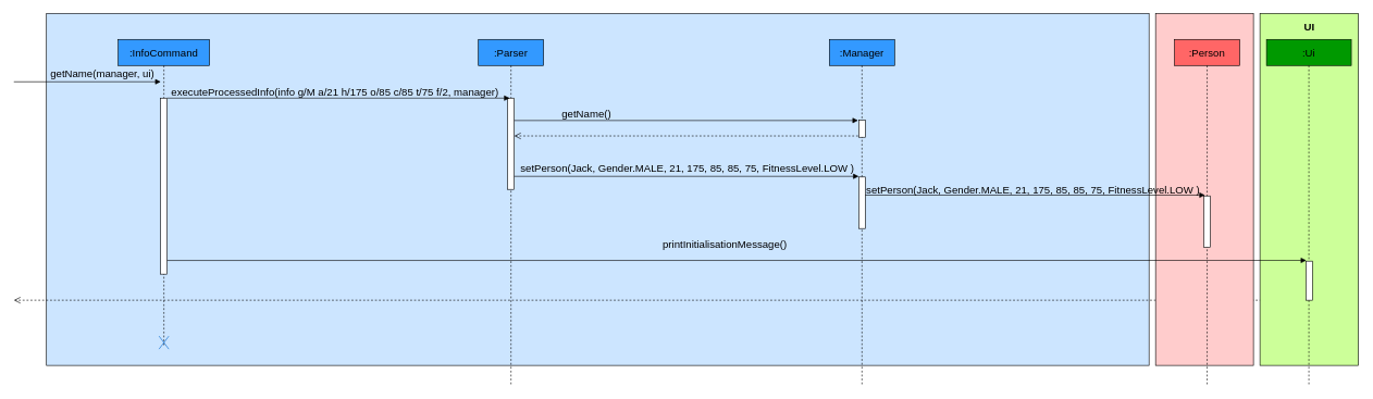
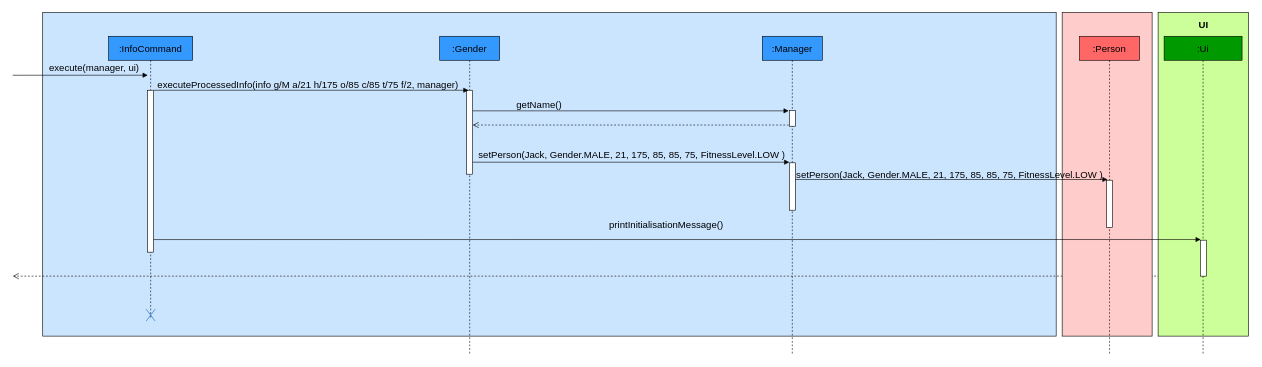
  <mxCell id="0" />
  <mxCell id="1" parent="0" />
  <mxCell id="2" value="" style="rounded=0;whiteSpace=wrap;html=1;fillColor=#CCE5FF;" vertex="1" parent="1"><mxGeometry x="70" y="20" width="1690" height="540" as="geometry" /></mxCell>
  <mxCell id="3" value=":InfoCommand" style="shape=umlLifeline;perimeter=lifelinePerimeter;whiteSpace=wrap;html=1;container=1;collapsible=0;recursiveResize=0;outlineConnect=0;fontSize=16;fillColor=#3399FF;" vertex="1" parent="1"><mxGeometry x="180" y="60" width="140" height="470" as="geometry" /></mxCell>
- <mxCell id="4" value="&lt;font style=&quot;font-size: 16px&quot;&gt;:Parser&lt;/font&gt;" style="shape=umlLifeline;perimeter=lifelinePerimeter;whiteSpace=wrap;html=1;container=1;collapsible=0;recursiveResize=0;outlineConnect=0;fillColor=#3399FF;" vertex="1" parent="1"><mxGeometry x="732" y="60" width="100" height="530" as="geometry" /></mxCell>
+ <mxCell id="4" value="&lt;font style=&quot;font-size: 16px&quot;&gt;:Gender&lt;/font&gt;" style="shape=umlLifeline;perimeter=lifelinePerimeter;whiteSpace=wrap;html=1;container=1;collapsible=0;recursiveResize=0;outlineConnect=0;fillColor=#3399FF;" vertex="1" parent="1"><mxGeometry x="732" y="60" width="100" height="530" as="geometry" /></mxCell>
  <mxCell id="5" value="" style="html=1;points=[];perimeter=orthogonalPerimeter;" vertex="1" parent="4"><mxGeometry x="45" y="90" width="10" height="140" as="geometry" /></mxCell>
  <mxCell id="6" value="" style="html=1;verticalAlign=bottom;endArrow=block;" edge="1" parent="1" source="30"><mxGeometry width="80" relative="1" as="geometry"><mxPoint x="660" y="150" as="sourcePoint" /><mxPoint x="780" y="150" as="targetPoint" /><mxPoint as="offset" /></mxGeometry></mxCell>
  <mxCell id="7" value="" style="html=1;verticalAlign=bottom;endArrow=block;entryX=-0.1;entryY=0.014;entryDx=0;entryDy=0;entryPerimeter=0;" edge="1" parent="1" target="17" source="5"><mxGeometry width="80" relative="1" as="geometry"><mxPoint x="820" y="188" as="sourcePoint" /><mxPoint x="1300" y="184" as="targetPoint" /><mxPoint as="offset" /></mxGeometry></mxCell>
  <mxCell id="8" value="" style="html=1;verticalAlign=bottom;endArrow=open;dashed=1;endSize=8;" edge="1" parent="1" target="5"><mxGeometry relative="1" as="geometry"><mxPoint x="1320" y="208" as="sourcePoint" /><mxPoint x="350" y="209.5" as="targetPoint" /></mxGeometry></mxCell>
  <mxCell id="9" value="" style="html=1;verticalAlign=bottom;endArrow=open;dashed=1;endSize=8;" edge="1" parent="1"><mxGeometry relative="1" as="geometry"><mxPoint x="2010.5" y="460" as="sourcePoint" /><mxPoint x="20" y="460" as="targetPoint" /></mxGeometry></mxCell>
  <mxCell id="10" value="" style="html=1;verticalAlign=bottom;endArrow=block;entryX=0.02;entryY=0.029;entryDx=0;entryDy=0;entryPerimeter=0;" edge="1" parent="1"><mxGeometry x="-0.216" y="15" width="80" relative="1" as="geometry"><mxPoint x="20" y="125" as="sourcePoint" /><mxPoint x="245.2" y="124.93" as="targetPoint" /><mxPoint as="offset" /></mxGeometry></mxCell>
  <mxCell id="11" value="&lt;span style=&quot;font-size: 16px&quot;&gt;&lt;b&gt;UI&lt;/b&gt;&lt;/span&gt;" style="text;html=1;strokeColor=none;fillColor=none;align=center;verticalAlign=middle;whiteSpace=wrap;rounded=0;" vertex="1" parent="1"><mxGeometry x="1890" y="20" width="40" height="20" as="geometry" /></mxCell>
- <mxCell id="12" value="&lt;font style=&quot;font-size: 16px&quot;&gt;getName(manager, ui)&lt;/font&gt;" style="text;html=1;strokeColor=none;fillColor=none;align=center;verticalAlign=middle;whiteSpace=wrap;rounded=0;" vertex="1" parent="1"><mxGeometry x="61" y="102" width="190" height="20" as="geometry" /></mxCell>
+ <mxCell id="12" value="&lt;font style=&quot;font-size: 16px&quot;&gt;execute(manager, ui)&lt;/font&gt;" style="text;html=1;strokeColor=none;fillColor=none;align=center;verticalAlign=middle;whiteSpace=wrap;rounded=0;" vertex="1" parent="1"><mxGeometry x="61" y="102" width="190" height="20" as="geometry" /></mxCell>
  <mxCell id="13" value="&lt;font style=&quot;font-size: 16px&quot;&gt;executeProcessedInfo(info g/M a/21 h/175 o/85 c/85 t/75 f/2, manager)&lt;/font&gt;" style="text;html=1;strokeColor=none;fillColor=none;align=center;verticalAlign=middle;whiteSpace=wrap;rounded=0;" vertex="1" parent="1"><mxGeometry x="255" y="130" width="515" height="20" as="geometry" /></mxCell>
  <mxCell id="14" value="&lt;font style=&quot;font-size: 16px&quot;&gt;getName()&lt;/font&gt;" style="text;html=1;strokeColor=none;fillColor=none;align=center;verticalAlign=middle;whiteSpace=wrap;rounded=0;" vertex="1" parent="1"><mxGeometry x="858" y="164" width="80" height="20" as="geometry" /></mxCell>
  <mxCell id="15" value="&lt;font style=&quot;font-size: 16px&quot;&gt;printInitialisationMessage()&lt;/font&gt;" style="text;html=1;strokeColor=none;fillColor=none;align=center;verticalAlign=middle;whiteSpace=wrap;rounded=0;" vertex="1" parent="1"><mxGeometry x="975" y="365" width="270" height="20" as="geometry" /></mxCell>
  <mxCell id="16" value="&lt;font style=&quot;font-size: 16px&quot;&gt;:Manager&lt;/font&gt;" style="shape=umlLifeline;perimeter=lifelinePerimeter;whiteSpace=wrap;html=1;container=1;collapsible=0;recursiveResize=0;outlineConnect=0;fillColor=#3399FF;" vertex="1" parent="1"><mxGeometry x="1270" y="60" width="100" height="530" as="geometry" /></mxCell>
  <mxCell id="17" value="" style="html=1;points=[];perimeter=orthogonalPerimeter;" vertex="1" parent="16"><mxGeometry x="45" y="124" width="10" height="26" as="geometry" /></mxCell>
  <mxCell id="18" value="" style="html=1;points=[];perimeter=orthogonalPerimeter;" vertex="1" parent="16"><mxGeometry x="45" y="211" width="10" height="79" as="geometry" /></mxCell>
  <mxCell id="19" value="&lt;font style=&quot;font-size: 16px&quot;&gt;setPerson(Jack, Gender.MALE, 21, 175, 85, 85, 75, FitnessLevel.LOW )&lt;/font&gt;" style="text;html=1;strokeColor=none;fillColor=none;align=center;verticalAlign=middle;whiteSpace=wrap;rounded=0;" vertex="1" parent="1"><mxGeometry x="795" y="248" width="515" height="20" as="geometry" /></mxCell>
  <mxCell id="20" value="" style="rounded=0;whiteSpace=wrap;html=1;fillColor=#FFCCCC;" vertex="1" parent="1"><mxGeometry x="1770" y="20" width="150" height="540" as="geometry" /></mxCell>
  <mxCell id="21" value="" style="html=1;verticalAlign=bottom;endArrow=block;" edge="1" parent="1" source="5"><mxGeometry width="80" relative="1" as="geometry"><mxPoint x="797" y="270" as="sourcePoint" /><mxPoint x="1315" y="270" as="targetPoint" /><mxPoint as="offset" /></mxGeometry></mxCell>
  <mxCell id="22" value="&lt;font style=&quot;font-size: 16px&quot;&gt;setPerson(Jack, Gender.MALE, 21, 175, 85, 85, 75, FitnessLevel.LOW )&lt;/font&gt;" style="text;html=1;strokeColor=none;fillColor=none;align=center;verticalAlign=middle;whiteSpace=wrap;rounded=0;" vertex="1" parent="1"><mxGeometry x="1325" y="280" width="515" height="20" as="geometry" /></mxCell>
  <mxCell id="23" value="" style="html=1;verticalAlign=bottom;endArrow=block;entryX=0.167;entryY=-0.015;entryDx=0;entryDy=0;entryPerimeter=0;" edge="1" parent="1" source="18" target="25"><mxGeometry width="80" relative="1" as="geometry"><mxPoint x="1330" y="300" as="sourcePoint" /><mxPoint x="1839" y="300" as="targetPoint" /><mxPoint as="offset" /></mxGeometry></mxCell>
  <mxCell id="24" value="&lt;font style=&quot;font-size: 16px&quot;&gt;:Person&lt;/font&gt;" style="shape=umlLifeline;perimeter=lifelinePerimeter;whiteSpace=wrap;html=1;container=1;collapsible=0;recursiveResize=0;outlineConnect=0;fillColor=#FF6666;" vertex="1" parent="1"><mxGeometry x="1799" y="60" width="100" height="530" as="geometry" /></mxCell>
  <mxCell id="25" value="" style="html=1;points=[];perimeter=orthogonalPerimeter;" vertex="1" parent="24"><mxGeometry x="45" y="240" width="10" height="79" as="geometry" /></mxCell>
  <mxCell id="26" value="" style="rounded=0;whiteSpace=wrap;html=1;fillColor=#CCFF99;" vertex="1" parent="1"><mxGeometry x="1930" y="20" width="151" height="540" as="geometry" /></mxCell>
  <mxCell id="27" value="&lt;font style=&quot;font-size: 16px&quot;&gt;:Ui&lt;/font&gt;" style="shape=umlLifeline;perimeter=lifelinePerimeter;whiteSpace=wrap;html=1;container=1;collapsible=0;recursiveResize=0;outlineConnect=0;fillColor=#009900;" vertex="1" parent="1"><mxGeometry x="1940" y="60" width="130" height="530" as="geometry" /></mxCell>
  <mxCell id="28" value="&lt;font style=&quot;font-size: 16px&quot;&gt;&lt;b&gt;UI&lt;/b&gt;&lt;/font&gt;" style="text;html=1;strokeColor=none;fillColor=none;align=center;verticalAlign=middle;whiteSpace=wrap;rounded=0;" vertex="1" parent="1"><mxGeometry x="1985.5" y="30" width="40" height="20" as="geometry" /></mxCell>
  <mxCell id="29" value="" style="html=1;verticalAlign=bottom;endArrow=block;entryX=0.056;entryY=-0.018;entryDx=0;entryDy=0;entryPerimeter=0;" edge="1" parent="1" target="32"><mxGeometry width="80" relative="1" as="geometry"><mxPoint x="250" y="399" as="sourcePoint" /><mxPoint x="1505.3" y="410.79" as="targetPoint" /></mxGeometry></mxCell>
  <mxCell id="30" value="" style="html=1;points=[];perimeter=orthogonalPerimeter;" vertex="1" parent="1"><mxGeometry x="245" y="150" width="10" height="270" as="geometry" /></mxCell>
  <mxCell id="31" value="" style="shape=umlDestroy;strokeColor=#0066CC;fillColor=#3399FF;" vertex="1" parent="1"><mxGeometry x="242.5" y="515" width="15" height="20" as="geometry" /></mxCell>
  <mxCell id="32" value="" style="html=1;points=[];perimeter=orthogonalPerimeter;" vertex="1" parent="1"><mxGeometry x="2000.5" y="400" width="10" height="60" as="geometry" /></mxCell>
